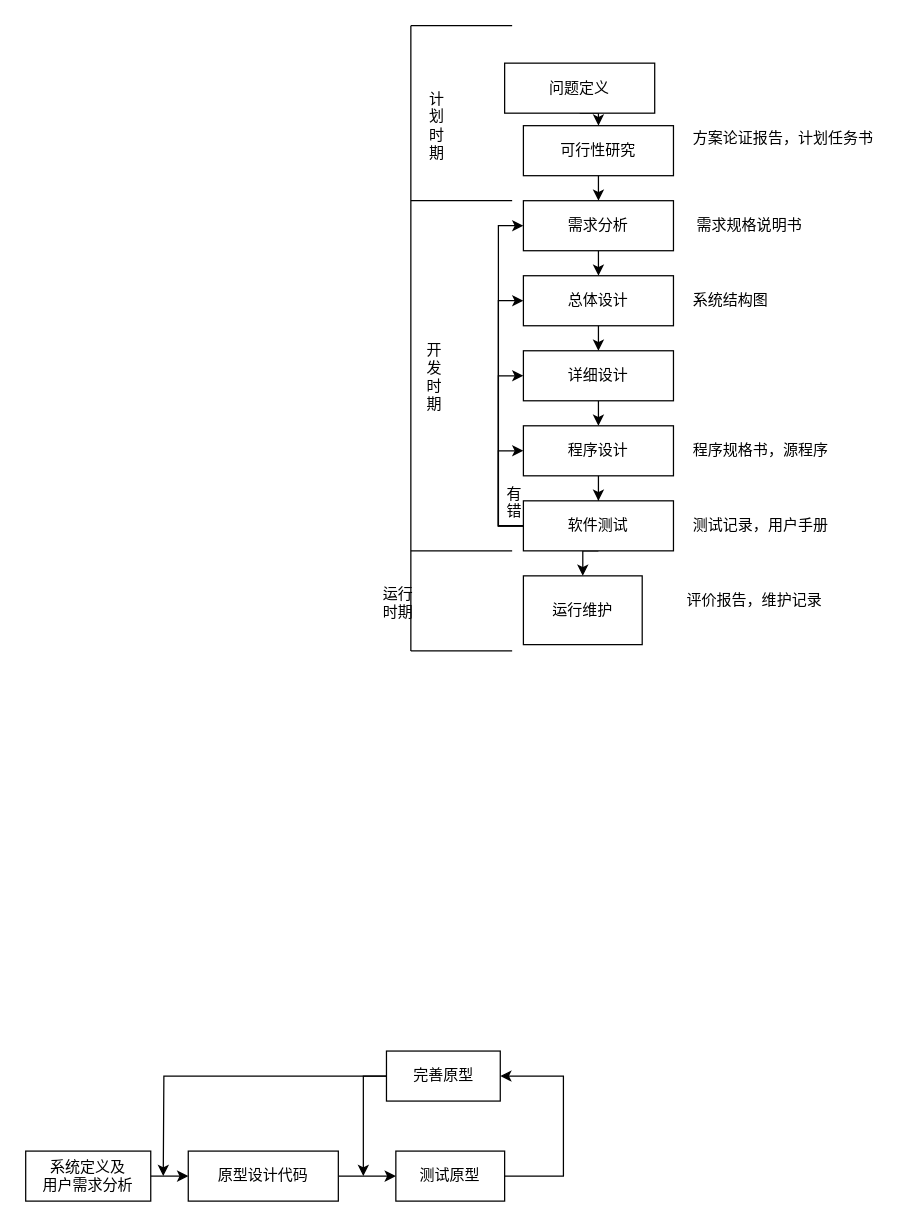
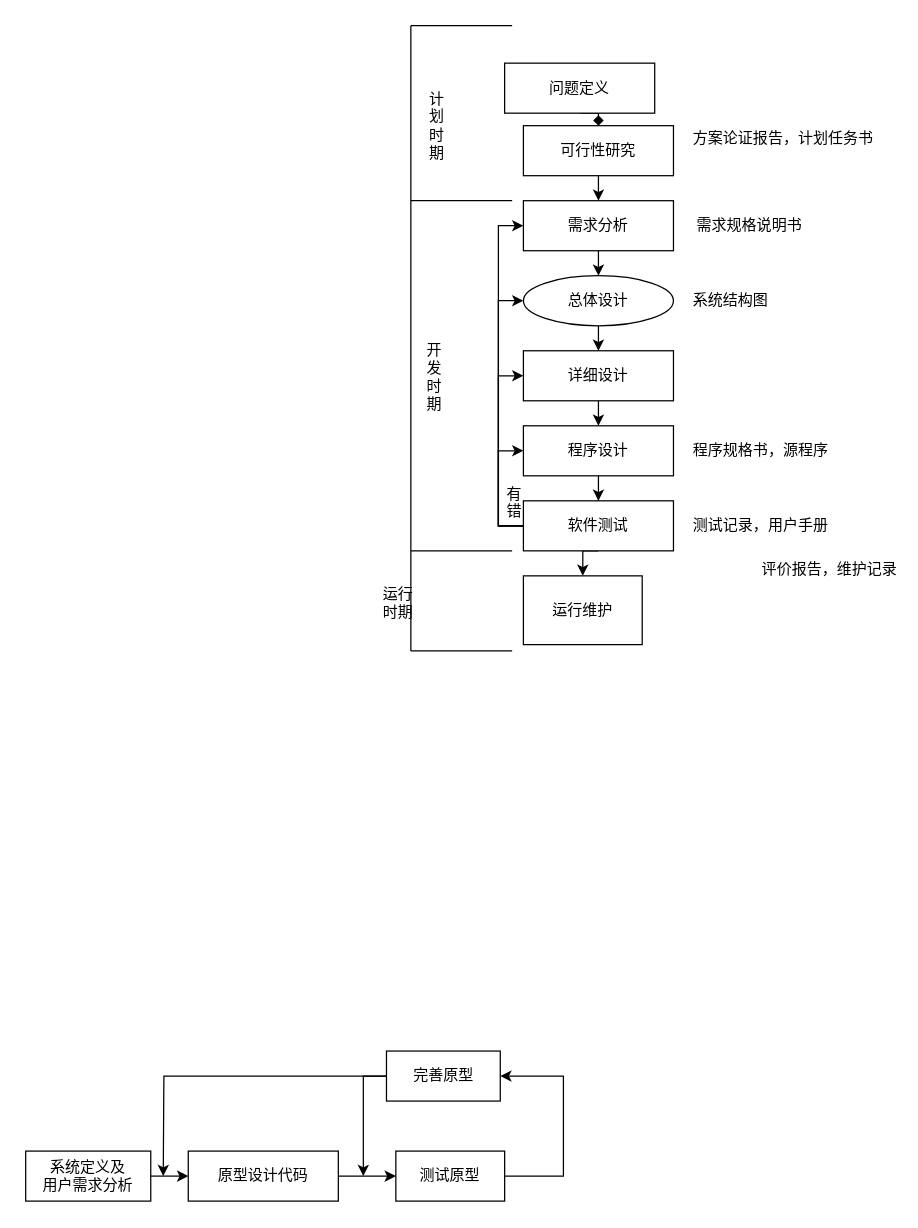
  <mxCell id="0" />
  <mxCell id="1" parent="0" />
- <mxCell id="2" style="edgeStyle=orthogonalEdgeStyle;rounded=0;orthogonalLoop=1;jettySize=auto;html=1;exitX=0.5;exitY=1;exitDx=0;exitDy=0;entryX=0.5;entryY=0;entryDx=0;entryDy=0;" edge="1" parent="1" source="3" target="5"><mxGeometry relative="1" as="geometry" /></mxCell>
+ <mxCell id="2" style="edgeStyle=orthogonalEdgeStyle;rounded=0;orthogonalLoop=1;jettySize=auto;html=1;exitX=0.5;exitY=1;exitDx=0;exitDy=0;entryX=0.5;entryY=0;entryDx=0;entryDy=0;endArrow=diamond;" edge="1" parent="1" source="3" target="5"><mxGeometry relative="1" as="geometry" /></mxCell>
  <mxCell id="3" value="问题定义" style="rounded=0;whiteSpace=wrap;html=1;" vertex="1" parent="1"><mxGeometry x="403" y="50" width="120" height="40" as="geometry" /></mxCell>
  <mxCell id="4" style="edgeStyle=orthogonalEdgeStyle;rounded=0;orthogonalLoop=1;jettySize=auto;html=1;exitX=0.5;exitY=1;exitDx=0;exitDy=0;entryX=0.5;entryY=0;entryDx=0;entryDy=0;" edge="1" parent="1" source="5" target="7"><mxGeometry relative="1" as="geometry" /></mxCell>
  <mxCell id="5" value="可行性研究" style="rounded=0;whiteSpace=wrap;html=1;" vertex="1" parent="1"><mxGeometry x="418" y="100" width="120" height="40" as="geometry" /></mxCell>
  <mxCell id="6" style="edgeStyle=orthogonalEdgeStyle;rounded=0;orthogonalLoop=1;jettySize=auto;html=1;exitX=0.5;exitY=1;exitDx=0;exitDy=0;entryX=0.5;entryY=0;entryDx=0;entryDy=0;" edge="1" parent="1" source="7" target="9"><mxGeometry relative="1" as="geometry" /></mxCell>
  <mxCell id="7" value="需求分析" style="rounded=0;whiteSpace=wrap;html=1;" vertex="1" parent="1"><mxGeometry x="418" y="160" width="120" height="40" as="geometry" /></mxCell>
  <mxCell id="8" style="edgeStyle=orthogonalEdgeStyle;rounded=0;orthogonalLoop=1;jettySize=auto;html=1;exitX=0.5;exitY=1;exitDx=0;exitDy=0;entryX=0.5;entryY=0;entryDx=0;entryDy=0;" edge="1" parent="1" source="9" target="11"><mxGeometry relative="1" as="geometry" /></mxCell>
- <mxCell id="9" value="总体设计" style="rounded=0;whiteSpace=wrap;html=1;" vertex="1" parent="1"><mxGeometry x="418" y="220" width="120" height="40" as="geometry" /></mxCell>
+ <mxCell id="9" value="总体设计" style="ellipse;whiteSpace=wrap;html=1;" vertex="1" parent="1"><mxGeometry x="418" y="220" width="120" height="40" as="geometry" /></mxCell>
  <mxCell id="10" style="edgeStyle=orthogonalEdgeStyle;rounded=0;orthogonalLoop=1;jettySize=auto;html=1;exitX=0.5;exitY=1;exitDx=0;exitDy=0;entryX=0.5;entryY=0;entryDx=0;entryDy=0;" edge="1" parent="1" source="11" target="13"><mxGeometry relative="1" as="geometry" /></mxCell>
  <mxCell id="11" value="详细设计" style="rounded=0;whiteSpace=wrap;html=1;" vertex="1" parent="1"><mxGeometry x="418" y="280" width="120" height="40" as="geometry" /></mxCell>
  <mxCell id="12" style="edgeStyle=orthogonalEdgeStyle;rounded=0;orthogonalLoop=1;jettySize=auto;html=1;exitX=0.5;exitY=1;exitDx=0;exitDy=0;" edge="1" parent="1" source="13" target="19"><mxGeometry relative="1" as="geometry" /></mxCell>
  <mxCell id="13" value="程序设计" style="rounded=0;whiteSpace=wrap;html=1;" vertex="1" parent="1"><mxGeometry x="418" y="340" width="120" height="40" as="geometry" /></mxCell>
  <mxCell id="14" style="edgeStyle=orthogonalEdgeStyle;rounded=0;orthogonalLoop=1;jettySize=auto;html=1;exitX=0.5;exitY=1;exitDx=0;exitDy=0;entryX=0.5;entryY=0;entryDx=0;entryDy=0;" edge="1" parent="1" source="19" target="20"><mxGeometry relative="1" as="geometry" /></mxCell>
  <mxCell id="15" style="edgeStyle=orthogonalEdgeStyle;rounded=0;orthogonalLoop=1;jettySize=auto;html=1;exitX=0;exitY=0.5;exitDx=0;exitDy=0;entryX=0;entryY=0.5;entryDx=0;entryDy=0;" edge="1" parent="1" source="19" target="13"><mxGeometry relative="1" as="geometry" /></mxCell>
  <mxCell id="16" style="edgeStyle=orthogonalEdgeStyle;rounded=0;orthogonalLoop=1;jettySize=auto;html=1;exitX=0;exitY=0.5;exitDx=0;exitDy=0;entryX=0;entryY=0.5;entryDx=0;entryDy=0;" edge="1" parent="1" source="19" target="11"><mxGeometry relative="1" as="geometry" /></mxCell>
  <mxCell id="17" style="edgeStyle=orthogonalEdgeStyle;rounded=0;orthogonalLoop=1;jettySize=auto;html=1;exitX=0;exitY=0.5;exitDx=0;exitDy=0;entryX=0;entryY=0.5;entryDx=0;entryDy=0;" edge="1" parent="1" source="19" target="9"><mxGeometry relative="1" as="geometry" /></mxCell>
  <mxCell id="18" style="edgeStyle=orthogonalEdgeStyle;rounded=0;orthogonalLoop=1;jettySize=auto;html=1;exitX=0;exitY=0.5;exitDx=0;exitDy=0;entryX=0;entryY=0.5;entryDx=0;entryDy=0;" edge="1" parent="1" source="19" target="7"><mxGeometry relative="1" as="geometry" /></mxCell>
  <mxCell id="19" value="软件测试" style="rounded=0;whiteSpace=wrap;html=1;" vertex="1" parent="1"><mxGeometry x="418" y="400" width="120" height="40" as="geometry" /></mxCell>
  <mxCell id="20" value="运行维护" style="rounded=0;whiteSpace=wrap;html=1;" vertex="1" parent="1"><mxGeometry x="418" y="460" width="95" height="55" as="geometry" /></mxCell>
  <mxCell id="21" value="有&lt;br&gt;错" style="text;html=1;resizable=0;points=[];autosize=1;align=left;verticalAlign=top;spacingTop=-4;" vertex="1" parent="1"><mxGeometry x="403" y="385" width="30" height="30" as="geometry" /></mxCell>
  <mxCell id="22" value="" style="endArrow=none;html=1;" edge="1" parent="1"><mxGeometry width="50" height="50" relative="1" as="geometry"><mxPoint x="328" y="20" as="sourcePoint" /><mxPoint x="409" y="20" as="targetPoint" /></mxGeometry></mxCell>
  <mxCell id="23" value="" style="endArrow=none;html=1;" edge="1" parent="1"><mxGeometry width="50" height="50" relative="1" as="geometry"><mxPoint x="328" y="20" as="sourcePoint" /><mxPoint x="328" y="520" as="targetPoint" /></mxGeometry></mxCell>
  <mxCell id="24" value="" style="endArrow=none;html=1;" edge="1" parent="1"><mxGeometry width="50" height="50" relative="1" as="geometry"><mxPoint x="328" y="520" as="sourcePoint" /><mxPoint x="409" y="520" as="targetPoint" /></mxGeometry></mxCell>
  <mxCell id="25" value="" style="endArrow=none;html=1;" edge="1" parent="1"><mxGeometry width="50" height="50" relative="1" as="geometry"><mxPoint x="328" y="440" as="sourcePoint" /><mxPoint x="409" y="440" as="targetPoint" /></mxGeometry></mxCell>
  <mxCell id="26" value="" style="endArrow=none;html=1;" edge="1" parent="1"><mxGeometry width="50" height="50" relative="1" as="geometry"><mxPoint x="328" y="160" as="sourcePoint" /><mxPoint x="409" y="160" as="targetPoint" /></mxGeometry></mxCell>
  <mxCell id="27" value="计&lt;br&gt;划&lt;br&gt;时&lt;br&gt;期" style="text;html=1;strokeColor=none;fillColor=none;align=center;verticalAlign=middle;whiteSpace=wrap;rounded=0;" vertex="1" parent="1"><mxGeometry x="329" y="90" width="40" height="20" as="geometry" /></mxCell>
  <mxCell id="28" value="开&lt;br&gt;发&lt;br&gt;时&lt;br&gt;期" style="text;html=1;resizable=0;points=[];autosize=1;align=left;verticalAlign=top;spacingTop=-4;" vertex="1" parent="1"><mxGeometry x="339" y="270" width="30" height="60" as="geometry" /></mxCell>
  <mxCell id="29" value="运行&lt;br&gt;时期" style="text;html=1;resizable=0;points=[];autosize=1;align=left;verticalAlign=top;spacingTop=-4;" vertex="1" parent="1"><mxGeometry x="304" y="465" width="40" height="30" as="geometry" /></mxCell>
  <mxCell id="30" value="方案论证报告，计划任务书" style="text;html=1;resizable=0;points=[];autosize=1;align=left;verticalAlign=top;spacingTop=-4;" vertex="1" parent="1"><mxGeometry x="552" y="100" width="160" height="20" as="geometry" /></mxCell>
  <mxCell id="31" value="需求规格说明书" style="text;html=1;resizable=0;points=[];autosize=1;align=left;verticalAlign=top;spacingTop=-4;" vertex="1" parent="1"><mxGeometry x="555" y="170" width="100" height="20" as="geometry" /></mxCell>
  <mxCell id="32" value="程序规格书，源程序" style="text;html=1;resizable=0;points=[];autosize=1;align=left;verticalAlign=top;spacingTop=-4;" vertex="1" parent="1"><mxGeometry x="552" y="350" width="120" height="20" as="geometry" /></mxCell>
  <mxCell id="33" value="测试记录，用户手册" style="text;html=1;resizable=0;points=[];autosize=1;align=left;verticalAlign=top;spacingTop=-4;" vertex="1" parent="1"><mxGeometry x="552" y="410" width="120" height="20" as="geometry" /></mxCell>
- <mxCell id="34" value="评价报告，维护记录" style="text;html=1;resizable=0;points=[];autosize=1;align=left;verticalAlign=top;spacingTop=-4;" vertex="1" parent="1"><mxGeometry x="547" y="470" width="120" height="20" as="geometry" /></mxCell>
+ <mxCell id="34" value="评价报告，维护记录" style="text;html=1;resizable=0;points=[];autosize=1;align=left;verticalAlign=top;spacingTop=-4;" vertex="1" parent="1"><mxGeometry x="607" y="445" width="120" height="20" as="geometry" /></mxCell>
  <mxCell id="35" value="系统结构图" style="text;html=1;resizable=0;points=[];autosize=1;align=left;verticalAlign=top;spacingTop=-4;" vertex="1" parent="1"><mxGeometry x="552" y="230" width="80" height="20" as="geometry" /></mxCell>
  <mxCell id="36" style="edgeStyle=orthogonalEdgeStyle;rounded=0;orthogonalLoop=1;jettySize=auto;html=1;exitX=1;exitY=0.5;exitDx=0;exitDy=0;entryX=0;entryY=0.5;entryDx=0;entryDy=0;" edge="1" parent="1" source="37" target="44"><mxGeometry relative="1" as="geometry" /></mxCell>
  <mxCell id="37" value="系统定义及&lt;br&gt;用户需求分析" style="rounded=0;whiteSpace=wrap;html=1;" vertex="1" parent="1"><mxGeometry x="20" y="920" width="100" height="40" as="geometry" /></mxCell>
  <mxCell id="38" style="edgeStyle=orthogonalEdgeStyle;rounded=0;orthogonalLoop=1;jettySize=auto;html=1;exitX=1;exitY=0.5;exitDx=0;exitDy=0;entryX=1;entryY=0.5;entryDx=0;entryDy=0;" edge="1" parent="1" source="39" target="42"><mxGeometry relative="1" as="geometry"><Array as="points"><mxPoint x="450" y="940" /><mxPoint x="450" y="860" /></Array></mxGeometry></mxCell>
  <mxCell id="39" value="测试原型" style="rounded=0;whiteSpace=wrap;html=1;" vertex="1" parent="1"><mxGeometry x="316" y="920" width="87" height="40" as="geometry" /></mxCell>
  <mxCell id="40" style="edgeStyle=orthogonalEdgeStyle;rounded=0;orthogonalLoop=1;jettySize=auto;html=1;exitX=0;exitY=0.5;exitDx=0;exitDy=0;" edge="1" parent="1" source="42"><mxGeometry relative="1" as="geometry"><mxPoint x="130" y="940" as="targetPoint" /></mxGeometry></mxCell>
  <mxCell id="41" style="edgeStyle=orthogonalEdgeStyle;rounded=0;orthogonalLoop=1;jettySize=auto;html=1;exitX=0;exitY=0.5;exitDx=0;exitDy=0;" edge="1" parent="1" source="42"><mxGeometry relative="1" as="geometry"><mxPoint x="290" y="940" as="targetPoint" /><Array as="points"><mxPoint x="290" y="860" /></Array></mxGeometry></mxCell>
  <mxCell id="42" value="完善原型" style="rounded=0;whiteSpace=wrap;html=1;" vertex="1" parent="1"><mxGeometry x="308.5" y="840" width="91" height="40" as="geometry" /></mxCell>
  <mxCell id="43" style="edgeStyle=orthogonalEdgeStyle;rounded=0;orthogonalLoop=1;jettySize=auto;html=1;exitX=1;exitY=0.5;exitDx=0;exitDy=0;entryX=0;entryY=0.5;entryDx=0;entryDy=0;" edge="1" parent="1" source="44" target="39"><mxGeometry relative="1" as="geometry" /></mxCell>
  <mxCell id="44" value="原型设计代码" style="rounded=0;whiteSpace=wrap;html=1;" vertex="1" parent="1"><mxGeometry x="150" y="920" width="120" height="40" as="geometry" /></mxCell>
